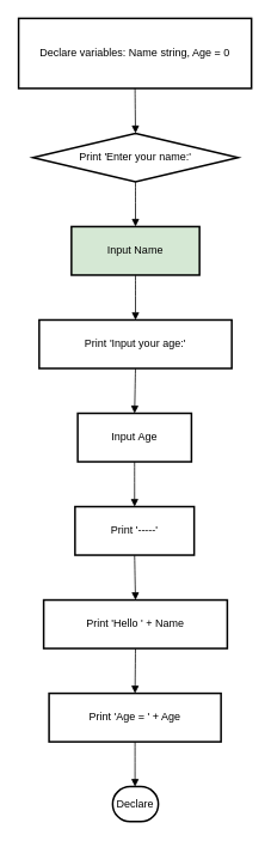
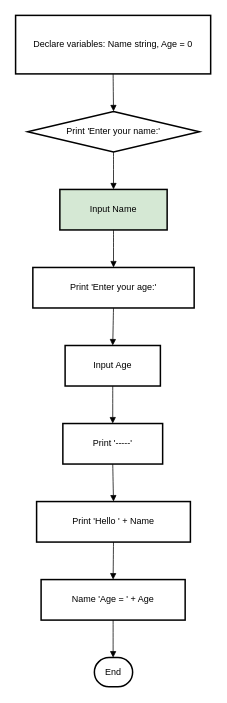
  <mxCell id="0" />
  <mxCell id="1" parent="0" />
  <mxCell id="2" value="Declare variables: Name string, Age = 0" style="whiteSpace=wrap;strokeWidth=2;" vertex="1" parent="1"><mxGeometry x="20" y="20" width="260" height="78" as="geometry" /></mxCell>
  <mxCell id="3" value="Print 'Enter your name:'" style="rhombus;whiteSpace=wrap;strokeWidth=2;" vertex="1" parent="1"><mxGeometry x="36" y="148" width="229" height="54" as="geometry" /></mxCell>
  <mxCell id="4" value="Input Name" style="whiteSpace=wrap;strokeWidth=2;fillColor=#d5e8d4;" vertex="1" parent="1"><mxGeometry x="79" y="252" width="143" height="54" as="geometry" /></mxCell>
- <mxCell id="5" value="Print 'Input your age:'" style="whiteSpace=wrap;strokeWidth=2;" vertex="1" parent="1"><mxGeometry x="43" y="356" width="215" height="54" as="geometry" /></mxCell>
+ <mxCell id="5" value="Print 'Enter your age:'" style="whiteSpace=wrap;strokeWidth=2;" vertex="1" parent="1"><mxGeometry x="43" y="356" width="215" height="54" as="geometry" /></mxCell>
  <mxCell id="6" value="Input Age" style="whiteSpace=wrap;strokeWidth=2;" vertex="1" parent="1"><mxGeometry x="86" y="460" width="127" height="54" as="geometry" /></mxCell>
  <mxCell id="7" value="Print '-----'" style="whiteSpace=wrap;strokeWidth=2;" vertex="1" parent="1"><mxGeometry x="83" y="564" width="133" height="54" as="geometry" /></mxCell>
  <mxCell id="8" value="Print 'Hello ' + Name" style="whiteSpace=wrap;strokeWidth=2;" vertex="1" parent="1"><mxGeometry x="48" y="668" width="205" height="54" as="geometry" /></mxCell>
- <mxCell id="9" value="Print 'Age = ' + Age" style="whiteSpace=wrap;strokeWidth=2;" vertex="1" parent="1"><mxGeometry x="54" y="772" width="192" height="54" as="geometry" /></mxCell>
- <mxCell id="10" value="Declare" style="rounded=1;whiteSpace=wrap;arcSize=50;strokeWidth=2;" vertex="1" parent="1"><mxGeometry x="125" y="876" width="51" height="39" as="geometry" /></mxCell>
+ <mxCell id="9" value="Name 'Age = ' + Age" style="whiteSpace=wrap;strokeWidth=2;" vertex="1" parent="1"><mxGeometry x="54" y="772" width="192" height="54" as="geometry" /></mxCell>
+ <mxCell id="10" value="End" style="rounded=1;whiteSpace=wrap;arcSize=50;strokeWidth=2;" vertex="1" parent="1"><mxGeometry x="125" y="876" width="51" height="39" as="geometry" /></mxCell>
  <mxCell id="11" value="" style="curved=1;startArrow=none;endArrow=block;exitX=0.5;exitY=1;entryX=0.5;entryY=0;rounded=0;" edge="1" parent="1" source="2" target="3"><mxGeometry relative="1" as="geometry"><Array as="points" /></mxGeometry></mxCell>
  <mxCell id="12" value="" style="curved=1;startArrow=none;endArrow=block;exitX=0.5;exitY=1;entryX=0.5;entryY=0;rounded=0;" edge="1" parent="1" source="3" target="4"><mxGeometry relative="1" as="geometry"><Array as="points" /></mxGeometry></mxCell>
  <mxCell id="13" value="" style="curved=1;startArrow=none;endArrow=block;exitX=0.5;exitY=1;entryX=0.5;entryY=0;rounded=0;" edge="1" parent="1" source="4" target="5"><mxGeometry relative="1" as="geometry"><Array as="points" /></mxGeometry></mxCell>
  <mxCell id="14" value="" style="curved=1;startArrow=none;endArrow=block;exitX=0.5;exitY=1;entryX=0.5;entryY=0;rounded=0;" edge="1" parent="1" source="5" target="6"><mxGeometry relative="1" as="geometry"><Array as="points" /></mxGeometry></mxCell>
  <mxCell id="15" value="" style="curved=1;startArrow=none;endArrow=block;exitX=0.5;exitY=1;entryX=0.5;entryY=0;rounded=0;" edge="1" parent="1" source="6" target="7"><mxGeometry relative="1" as="geometry"><Array as="points" /></mxGeometry></mxCell>
  <mxCell id="16" value="" style="curved=1;startArrow=none;endArrow=block;exitX=0.5;exitY=1;entryX=0.5;entryY=0;rounded=0;" edge="1" parent="1" source="7" target="8"><mxGeometry relative="1" as="geometry"><Array as="points" /></mxGeometry></mxCell>
  <mxCell id="17" value="" style="curved=1;startArrow=none;endArrow=block;exitX=0.5;exitY=1;entryX=0.5;entryY=0;rounded=0;" edge="1" parent="1" source="8" target="9"><mxGeometry relative="1" as="geometry"><Array as="points" /></mxGeometry></mxCell>
  <mxCell id="18" value="" style="curved=1;startArrow=none;endArrow=block;exitX=0.5;exitY=1;entryX=0.49;entryY=0;rounded=0;" edge="1" parent="1" source="9" target="10"><mxGeometry relative="1" as="geometry"><Array as="points" /></mxGeometry></mxCell>
